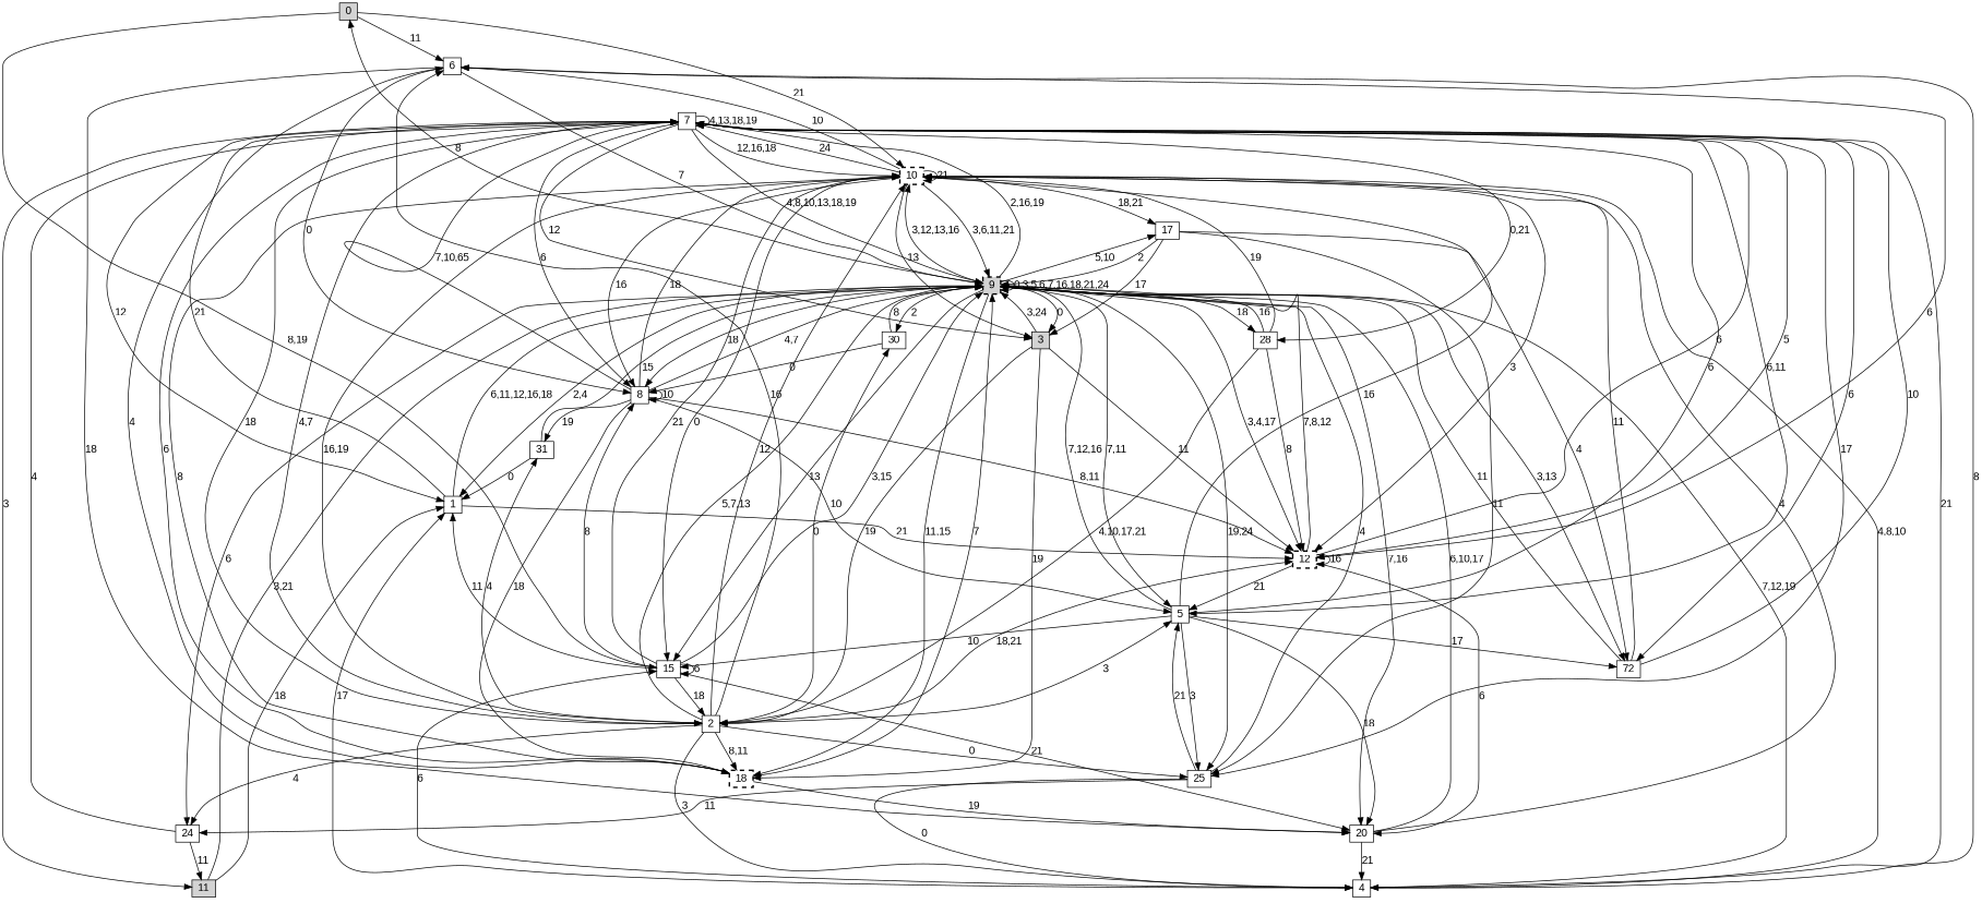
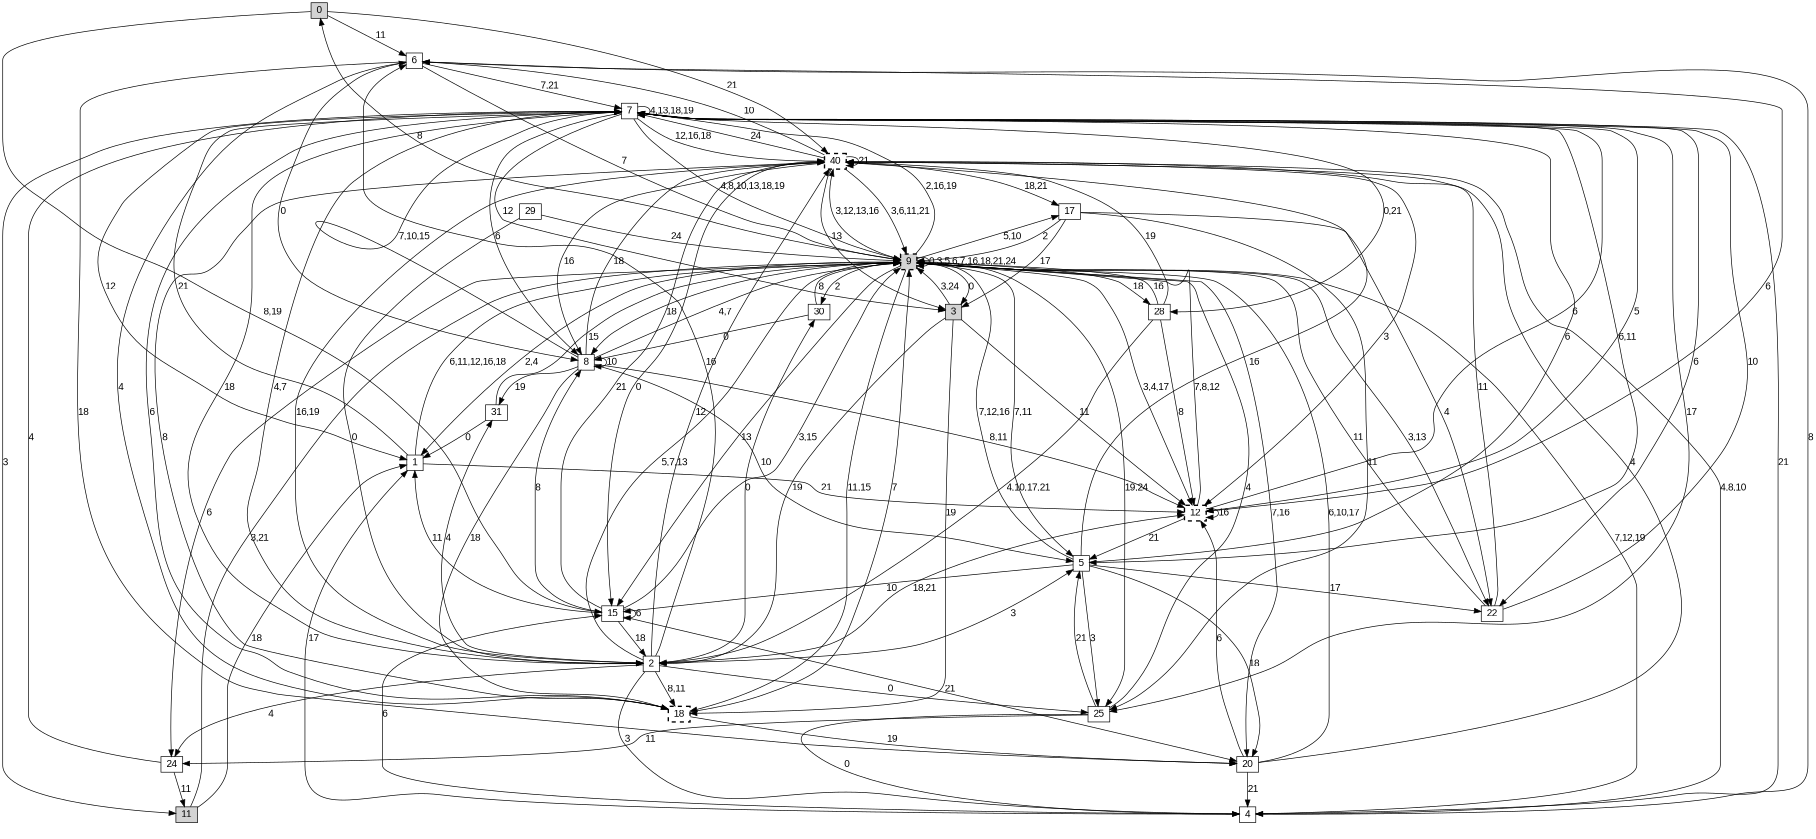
  digraph {
    rankdir=TB
    node [fontname=Arial shape=box]
    edge [fontname=Arial]
    n1 [height=0.1 label=0 style=filled width=0.1]
    n2 [height=0.1 label=6 width=0.1]
-   n3 [height=0.1 label=10 style="bold,dashed" width=0.1]
+   n3 [height=0.1 label=40 style="bold,dashed" width=0.1]
    n4 [height=0.1 label=15 width=0.1]
    n5 [height=0.1 label=7 width=0.1]
    n6 [height=0.1 label=9 style="filled,bold,dashed" width=0.1]
    n7 [height=0.1 label=12 style="bold,dashed" width=0.1]
    n8 [height=0.1 label=20 width=0.1]
    n9 [height=0.1 label=8 width=0.1]
    n10 [height=0.1 label=2 width=0.1]
    n11 [height=0.1 label=4 width=0.1]
    n12 [height=0.1 label=18 style="bold,dashed" width=0.1]
    n13 [height=0.1 label=3 style=filled width=0.1]
    n14 [height=0.1 label=17 width=0.1]
    n15 [height=0.1 label=1 width=0.1]
    n16 [height=0.1 label=5 width=0.1]
    n17 [height=0.1 label=25 width=0.1]
-   n18 [height=0.1 label=72 width=0.1]
+   n18 [height=0.1 label=22 width=0.1]
    n19 [height=0.1 label=11 style=filled width=0.1]
    n20 [height=0.1 label=28 width=0.1]
    n21 [height=0.1 label=24 width=0.1]
    n22 [height=0.1 label=30 width=0.1]
    n23 [height=0.1 label=31 width=0.1]
+   n24 [height=0.1 label=29 width=0.1]
    n1 -> n2 [label=11]
    n1 -> n3 [label=21]
    n1 -> n4 [label="8,19"]
+   n2 -> n5 [label="7,21"]
    n2 -> n6 [label=7]
    n2 -> n7 [label=6]
    n2 -> n8 [label=18]
    n2 -> n9 [label=0]
    n3 -> n2 [label=10]
    n3 -> n3 [label=21]
    n3 -> n4 [label=0]
    n3 -> n5 [label=24]
    n3 -> n6 [label="3,6,11,21"]
    n3 -> n7 [label=3]
    n3 -> n9 [label=16]
    n3 -> n10 [label="16,19"]
    n3 -> n11 [label="4,8,10"]
    n3 -> n12 [label=8]
    n3 -> n13 [label=13]
    n3 -> n14 [label="18,21"]
    n4 -> n3 [label=21]
    n4 -> n4 [label=6]
    n4 -> n6 [label="3,15"]
    n4 -> n8 [label=21]
    n4 -> n9 [label=8]
    n4 -> n10 [label=18]
    n4 -> n15 [label=11]
    n5 -> n3 [label="12,16,18"]
    n5 -> n5 [label="4,13,18,19"]
    n5 -> n6 [label="4,8,10,13,18,19"]
    n5 -> n7 [label=5]
    n5 -> n9 [label=6]
    n5 -> n10 [label="4,7"]
    n5 -> n11 [label=21]
    n5 -> n13 [label=12]
    n5 -> n15 [label=12]
    n5 -> n16 [label="6,11"]
    n5 -> n17 [label=17]
    n5 -> n18 [label=6]
    n5 -> n19 [label=3]
    n5 -> n20 [label="0,21"]
    n6 -> n1 [label=8]
    n6 -> n3 [label="3,12,13,16"]
    n6 -> n4 [label=13]
    n6 -> n5 [label="2,16,19"]
    n6 -> n6 [label="0,3,5,6,7,16,18,21,24"]
    n6 -> n7 [label="3,4,17"]
    n6 -> n8 [label="7,16"]
    n6 -> n9 [label=18]
    n6 -> n12 [label="11,15"]
    n6 -> n13 [label=0]
    n6 -> n14 [label="5,10"]
    n6 -> n15 [label="2,4"]
    n6 -> n16 [label="7,11"]
    n6 -> n17 [label="19,24"]
    n6 -> n18 [label="3,13"]
    n6 -> n20 [label=18]
    n6 -> n21 [label=6]
    n6 -> n22 [label=2]
    n7 -> n5 [label=6]
    n7 -> n6 [label="7,8,12"]
    n7 -> n7 [label=16]
    n7 -> n16 [label=21]
    n8 -> n3 [label=4]
    n8 -> n6 [label="6,10,17"]
-   n7 -> n8 [label=6]
+   n8 -> n7 [label=6]
    n8 -> n11 [label=21]
    n9 -> n3 [label=18]
-   n9 -> n5 [label="7,10,65"]
+   n9 -> n5 [label="7,10,15"]
    n9 -> n6 [label="4,7"]
    n9 -> n7 [label="8,11"]
    n9 -> n9 [label=10]
    n9 -> n12 [label=18]
    n9 -> n16 [label=10]
    n9 -> n23 [label=19]
    n10 -> n2 [label=16]
    n10 -> n3 [label=12]
    n10 -> n5 [label=18]
    n10 -> n6 [label="5,7,13"]
    n10 -> n7 [label="18,21"]
    n10 -> n11 [label=3]
    n10 -> n12 [label="8,11"]
    n10 -> n16 [label=3]
    n10 -> n17 [label=0]
    n10 -> n21 [label=4]
    n10 -> n22 [label=0]
    n10 -> n23 [label=4]
    n11 -> n2 [label=8]
    n11 -> n4 [label=6]
    n11 -> n6 [label="7,12,19"]
    n11 -> n15 [label=17]
    n12 -> n2 [label=4]
    n12 -> n5 [label=6]
    n12 -> n6 [label=7]
    n12 -> n8 [label=19]
    n13 -> n6 [label="3,24"]
    n13 -> n7 [label=11]
    n13 -> n10 [label=19]
    n13 -> n12 [label=19]
    n14 -> n6 [label=2]
    n14 -> n13 [label=17]
    n14 -> n17 [label=11]
    n14 -> n18 [label=4]
    n15 -> n5 [label=21]
    n15 -> n6 [label="6,11,12,16,18"]
    n15 -> n7 [label=21]
    n16 -> n3 [label=16]
    n16 -> n4 [label=10]
    n16 -> n5 [label=6]
    n16 -> n6 [label="7,12,16"]
    n16 -> n8 [label=18]
    n16 -> n17 [label=3]
    n16 -> n18 [label=17]
    n17 -> n6 [label=4]
    n17 -> n11 [label=0]
    n17 -> n16 [label=21]
    n17 -> n21 [label=11]
    n18 -> n3 [label=11]
    n18 -> n5 [label=10]
    n18 -> n6 [label=11]
    n19 -> n6 [label="3,21"]
    n19 -> n15 [label=18]
    n20 -> n3 [label=19]
    n20 -> n6 [label=16]
    n20 -> n7 [label=8]
    n20 -> n10 [label="4,10,17,21"]
    n21 -> n5 [label=4]
    n21 -> n19 [label=11]
    n22 -> n6 [label=8]
    n22 -> n9 [label=0]
    n23 -> n6 [label=15]
    n23 -> n15 [label=0]
+   n24 -> n6 [label=24]
+   n24 -> n10 [label=0]
  }
